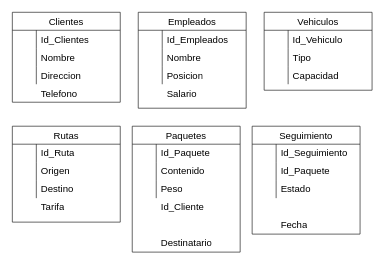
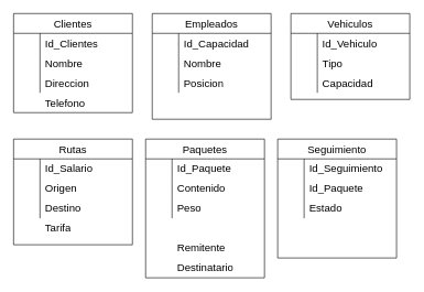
  <mxCell id="0" />
  <mxCell id="1" parent="0" />
  <mxCell id="2" value="Clientes" style="shape=table;startSize=30;container=1;collapsible=0;childLayout=tableLayout;fixedRows=1;rowLines=0;fontStyle=0;fontSize=16;labelBackgroundColor=none;" vertex="1" parent="1"><mxGeometry x="20" y="20" width="180" height="150" as="geometry" /></mxCell>
  <mxCell id="3" value="" style="shape=tableRow;horizontal=0;startSize=0;swimlaneHead=0;swimlaneBody=0;top=0;left=0;bottom=0;right=0;collapsible=0;dropTarget=0;fillColor=none;points=[[0,0.5],[1,0.5]];portConstraint=eastwest;fontSize=16;labelBackgroundColor=none;" vertex="1" parent="2"><mxGeometry y="30" width="180" height="30" as="geometry" /></mxCell>
  <mxCell id="4" value="" style="shape=partialRectangle;html=1;whiteSpace=wrap;connectable=0;fillColor=none;top=0;left=0;bottom=0;right=0;overflow=hidden;pointerEvents=1;fontSize=16;labelBackgroundColor=none;" vertex="1" parent="3"><mxGeometry width="40" height="30" as="geometry"><mxRectangle width="40" height="30" as="alternateBounds" /></mxGeometry></mxCell>
  <mxCell id="5" value="Id_Clientes" style="shape=partialRectangle;html=1;whiteSpace=wrap;connectable=0;fillColor=none;top=0;left=0;bottom=0;right=0;align=left;spacingLeft=6;overflow=hidden;fontSize=16;labelBackgroundColor=none;" vertex="1" parent="3"><mxGeometry x="40" width="140" height="30" as="geometry"><mxRectangle width="140" height="30" as="alternateBounds" /></mxGeometry></mxCell>
  <mxCell id="6" value="" style="shape=tableRow;horizontal=0;startSize=0;swimlaneHead=0;swimlaneBody=0;top=0;left=0;bottom=0;right=0;collapsible=0;dropTarget=0;fillColor=none;points=[[0,0.5],[1,0.5]];portConstraint=eastwest;fontSize=16;labelBackgroundColor=none;" vertex="1" parent="2"><mxGeometry y="60" width="180" height="30" as="geometry" /></mxCell>
  <mxCell id="7" value="" style="shape=partialRectangle;html=1;whiteSpace=wrap;connectable=0;fillColor=none;top=0;left=0;bottom=0;right=0;overflow=hidden;fontSize=16;labelBackgroundColor=none;" vertex="1" parent="6"><mxGeometry width="40" height="30" as="geometry"><mxRectangle width="40" height="30" as="alternateBounds" /></mxGeometry></mxCell>
  <mxCell id="8" value="Nombre" style="shape=partialRectangle;html=1;whiteSpace=wrap;connectable=0;fillColor=none;top=0;left=0;bottom=0;right=0;align=left;spacingLeft=6;overflow=hidden;fontSize=16;labelBackgroundColor=none;" vertex="1" parent="6"><mxGeometry x="40" width="140" height="30" as="geometry"><mxRectangle width="140" height="30" as="alternateBounds" /></mxGeometry></mxCell>
  <mxCell id="9" value="" style="shape=tableRow;horizontal=0;startSize=0;swimlaneHead=0;swimlaneBody=0;top=0;left=0;bottom=0;right=0;collapsible=0;dropTarget=0;fillColor=none;points=[[0,0.5],[1,0.5]];portConstraint=eastwest;fontSize=16;labelBackgroundColor=none;" vertex="1" parent="2"><mxGeometry y="90" width="180" height="30" as="geometry" /></mxCell>
  <mxCell id="10" value="" style="shape=partialRectangle;html=1;whiteSpace=wrap;connectable=0;fillColor=none;top=0;left=0;bottom=0;right=0;overflow=hidden;fontSize=16;labelBackgroundColor=none;" vertex="1" parent="9"><mxGeometry width="40" height="30" as="geometry"><mxRectangle width="40" height="30" as="alternateBounds" /></mxGeometry></mxCell>
  <mxCell id="11" value="Direccion" style="shape=partialRectangle;html=1;whiteSpace=wrap;connectable=0;fillColor=none;top=0;left=0;bottom=0;right=0;align=left;spacingLeft=6;overflow=hidden;fontSize=16;labelBackgroundColor=none;" vertex="1" parent="9"><mxGeometry x="40" width="140" height="30" as="geometry"><mxRectangle width="140" height="30" as="alternateBounds" /></mxGeometry></mxCell>
  <mxCell id="12" value="Telefono" style="shape=partialRectangle;html=1;whiteSpace=wrap;connectable=0;fillColor=none;top=0;left=0;bottom=0;right=0;align=left;spacingLeft=6;overflow=hidden;fontSize=16;labelBackgroundColor=none;" vertex="1" parent="1"><mxGeometry x="60" y="140" width="140" height="30" as="geometry"><mxRectangle width="140" height="30" as="alternateBounds" /></mxGeometry></mxCell>
  <mxCell id="13" value="Empleados" style="shape=table;startSize=30;container=1;collapsible=0;childLayout=tableLayout;fixedRows=1;rowLines=0;fontStyle=0;fontSize=16;labelBackgroundColor=none;" vertex="1" parent="1"><mxGeometry x="230" y="20" width="180" height="160" as="geometry" /></mxCell>
  <mxCell id="14" value="" style="shape=tableRow;horizontal=0;startSize=0;swimlaneHead=0;swimlaneBody=0;top=0;left=0;bottom=0;right=0;collapsible=0;dropTarget=0;fillColor=none;points=[[0,0.5],[1,0.5]];portConstraint=eastwest;fontSize=16;labelBackgroundColor=none;" vertex="1" parent="13"><mxGeometry y="30" width="180" height="30" as="geometry" /></mxCell>
  <mxCell id="15" value="" style="shape=partialRectangle;html=1;whiteSpace=wrap;connectable=0;fillColor=none;top=0;left=0;bottom=0;right=0;overflow=hidden;pointerEvents=1;fontSize=16;labelBackgroundColor=none;" vertex="1" parent="14"><mxGeometry width="40" height="30" as="geometry"><mxRectangle width="40" height="30" as="alternateBounds" /></mxGeometry></mxCell>
- <mxCell id="16" value="Id_Empleados" style="shape=partialRectangle;html=1;whiteSpace=wrap;connectable=0;fillColor=none;top=0;left=0;bottom=0;right=0;align=left;spacingLeft=6;overflow=hidden;fontSize=16;labelBackgroundColor=none;" vertex="1" parent="14"><mxGeometry x="40" width="140" height="30" as="geometry"><mxRectangle width="140" height="30" as="alternateBounds" /></mxGeometry></mxCell>
+ <mxCell id="16" value="Id_Capacidad" style="shape=partialRectangle;html=1;whiteSpace=wrap;connectable=0;fillColor=none;top=0;left=0;bottom=0;right=0;align=left;spacingLeft=6;overflow=hidden;fontSize=16;labelBackgroundColor=none;" vertex="1" parent="14"><mxGeometry x="40" width="140" height="30" as="geometry"><mxRectangle width="140" height="30" as="alternateBounds" /></mxGeometry></mxCell>
  <mxCell id="17" value="" style="shape=tableRow;horizontal=0;startSize=0;swimlaneHead=0;swimlaneBody=0;top=0;left=0;bottom=0;right=0;collapsible=0;dropTarget=0;fillColor=none;points=[[0,0.5],[1,0.5]];portConstraint=eastwest;fontSize=16;labelBackgroundColor=none;" vertex="1" parent="13"><mxGeometry y="60" width="180" height="30" as="geometry" /></mxCell>
  <mxCell id="18" value="" style="shape=partialRectangle;html=1;whiteSpace=wrap;connectable=0;fillColor=none;top=0;left=0;bottom=0;right=0;overflow=hidden;fontSize=16;labelBackgroundColor=none;" vertex="1" parent="17"><mxGeometry width="40" height="30" as="geometry"><mxRectangle width="40" height="30" as="alternateBounds" /></mxGeometry></mxCell>
  <mxCell id="19" value="Nombre" style="shape=partialRectangle;html=1;whiteSpace=wrap;connectable=0;fillColor=none;top=0;left=0;bottom=0;right=0;align=left;spacingLeft=6;overflow=hidden;fontSize=16;labelBackgroundColor=none;" vertex="1" parent="17"><mxGeometry x="40" width="140" height="30" as="geometry"><mxRectangle width="140" height="30" as="alternateBounds" /></mxGeometry></mxCell>
  <mxCell id="20" value="" style="shape=tableRow;horizontal=0;startSize=0;swimlaneHead=0;swimlaneBody=0;top=0;left=0;bottom=0;right=0;collapsible=0;dropTarget=0;fillColor=none;points=[[0,0.5],[1,0.5]];portConstraint=eastwest;fontSize=16;labelBackgroundColor=none;" vertex="1" parent="13"><mxGeometry y="90" width="180" height="30" as="geometry" /></mxCell>
  <mxCell id="21" value="" style="shape=partialRectangle;html=1;whiteSpace=wrap;connectable=0;fillColor=none;top=0;left=0;bottom=0;right=0;overflow=hidden;fontSize=16;labelBackgroundColor=none;" vertex="1" parent="20"><mxGeometry width="40" height="30" as="geometry"><mxRectangle width="40" height="30" as="alternateBounds" /></mxGeometry></mxCell>
  <mxCell id="22" value="Posicion" style="shape=partialRectangle;html=1;whiteSpace=wrap;connectable=0;fillColor=none;top=0;left=0;bottom=0;right=0;align=left;spacingLeft=6;overflow=hidden;fontSize=16;labelBackgroundColor=none;" vertex="1" parent="20"><mxGeometry x="40" width="140" height="30" as="geometry"><mxRectangle width="140" height="30" as="alternateBounds" /></mxGeometry></mxCell>
- <mxCell id="23" value="Salario" style="shape=partialRectangle;html=1;whiteSpace=wrap;connectable=0;fillColor=none;top=0;left=0;bottom=0;right=0;align=left;spacingLeft=6;overflow=hidden;fontSize=16;labelBackgroundColor=none;" vertex="1" parent="1"><mxGeometry x="270" y="140" width="140" height="30" as="geometry"><mxRectangle width="140" height="30" as="alternateBounds" /></mxGeometry></mxCell>
  <mxCell id="24" value="Vehiculos" style="shape=table;startSize=30;container=1;collapsible=0;childLayout=tableLayout;fixedRows=1;rowLines=0;fontStyle=0;fontSize=16;labelBackgroundColor=none;" vertex="1" parent="1"><mxGeometry x="440" y="20" width="180" height="130" as="geometry" /></mxCell>
  <mxCell id="25" value="" style="shape=tableRow;horizontal=0;startSize=0;swimlaneHead=0;swimlaneBody=0;top=0;left=0;bottom=0;right=0;collapsible=0;dropTarget=0;fillColor=none;points=[[0,0.5],[1,0.5]];portConstraint=eastwest;fontSize=16;labelBackgroundColor=none;" vertex="1" parent="24"><mxGeometry y="30" width="180" height="30" as="geometry" /></mxCell>
  <mxCell id="26" value="" style="shape=partialRectangle;html=1;whiteSpace=wrap;connectable=0;fillColor=none;top=0;left=0;bottom=0;right=0;overflow=hidden;pointerEvents=1;fontSize=16;labelBackgroundColor=none;" vertex="1" parent="25"><mxGeometry width="40" height="30" as="geometry"><mxRectangle width="40" height="30" as="alternateBounds" /></mxGeometry></mxCell>
  <mxCell id="27" value="Id_Vehiculo" style="shape=partialRectangle;html=1;whiteSpace=wrap;connectable=0;fillColor=none;top=0;left=0;bottom=0;right=0;align=left;spacingLeft=6;overflow=hidden;fontSize=16;labelBackgroundColor=none;" vertex="1" parent="25"><mxGeometry x="40" width="140" height="30" as="geometry"><mxRectangle width="140" height="30" as="alternateBounds" /></mxGeometry></mxCell>
  <mxCell id="28" value="" style="shape=tableRow;horizontal=0;startSize=0;swimlaneHead=0;swimlaneBody=0;top=0;left=0;bottom=0;right=0;collapsible=0;dropTarget=0;fillColor=none;points=[[0,0.5],[1,0.5]];portConstraint=eastwest;fontSize=16;labelBackgroundColor=none;" vertex="1" parent="24"><mxGeometry y="60" width="180" height="30" as="geometry" /></mxCell>
  <mxCell id="29" value="" style="shape=partialRectangle;html=1;whiteSpace=wrap;connectable=0;fillColor=none;top=0;left=0;bottom=0;right=0;overflow=hidden;fontSize=16;labelBackgroundColor=none;" vertex="1" parent="28"><mxGeometry width="40" height="30" as="geometry"><mxRectangle width="40" height="30" as="alternateBounds" /></mxGeometry></mxCell>
  <mxCell id="30" value="Tipo" style="shape=partialRectangle;html=1;whiteSpace=wrap;connectable=0;fillColor=none;top=0;left=0;bottom=0;right=0;align=left;spacingLeft=6;overflow=hidden;fontSize=16;labelBackgroundColor=none;" vertex="1" parent="28"><mxGeometry x="40" width="140" height="30" as="geometry"><mxRectangle width="140" height="30" as="alternateBounds" /></mxGeometry></mxCell>
  <mxCell id="31" value="" style="shape=tableRow;horizontal=0;startSize=0;swimlaneHead=0;swimlaneBody=0;top=0;left=0;bottom=0;right=0;collapsible=0;dropTarget=0;fillColor=none;points=[[0,0.5],[1,0.5]];portConstraint=eastwest;fontSize=16;labelBackgroundColor=none;" vertex="1" parent="24"><mxGeometry y="90" width="180" height="30" as="geometry" /></mxCell>
  <mxCell id="32" value="" style="shape=partialRectangle;html=1;whiteSpace=wrap;connectable=0;fillColor=none;top=0;left=0;bottom=0;right=0;overflow=hidden;fontSize=16;labelBackgroundColor=none;" vertex="1" parent="31"><mxGeometry width="40" height="30" as="geometry"><mxRectangle width="40" height="30" as="alternateBounds" /></mxGeometry></mxCell>
  <mxCell id="33" value="Capacidad" style="shape=partialRectangle;html=1;whiteSpace=wrap;connectable=0;fillColor=none;top=0;left=0;bottom=0;right=0;align=left;spacingLeft=6;overflow=hidden;fontSize=16;labelBackgroundColor=none;" vertex="1" parent="31"><mxGeometry x="40" width="140" height="30" as="geometry"><mxRectangle width="140" height="30" as="alternateBounds" /></mxGeometry></mxCell>
  <mxCell id="34" value="Rutas" style="shape=table;startSize=30;container=1;collapsible=0;childLayout=tableLayout;fixedRows=1;rowLines=0;fontStyle=0;fontSize=16;labelBackgroundColor=none;" vertex="1" parent="1"><mxGeometry x="20" y="210" width="180" height="160" as="geometry" /></mxCell>
  <mxCell id="35" value="" style="shape=tableRow;horizontal=0;startSize=0;swimlaneHead=0;swimlaneBody=0;top=0;left=0;bottom=0;right=0;collapsible=0;dropTarget=0;fillColor=none;points=[[0,0.5],[1,0.5]];portConstraint=eastwest;fontSize=16;labelBackgroundColor=none;" vertex="1" parent="34"><mxGeometry y="30" width="180" height="30" as="geometry" /></mxCell>
  <mxCell id="36" value="" style="shape=partialRectangle;html=1;whiteSpace=wrap;connectable=0;fillColor=none;top=0;left=0;bottom=0;right=0;overflow=hidden;pointerEvents=1;fontSize=16;labelBackgroundColor=none;" vertex="1" parent="35"><mxGeometry width="40" height="30" as="geometry"><mxRectangle width="40" height="30" as="alternateBounds" /></mxGeometry></mxCell>
- <mxCell id="37" value="Id_Ruta" style="shape=partialRectangle;html=1;whiteSpace=wrap;connectable=0;fillColor=none;top=0;left=0;bottom=0;right=0;align=left;spacingLeft=6;overflow=hidden;fontSize=16;labelBackgroundColor=none;" vertex="1" parent="35"><mxGeometry x="40" width="140" height="30" as="geometry"><mxRectangle width="140" height="30" as="alternateBounds" /></mxGeometry></mxCell>
+ <mxCell id="37" value="Id_Salario" style="shape=partialRectangle;html=1;whiteSpace=wrap;connectable=0;fillColor=none;top=0;left=0;bottom=0;right=0;align=left;spacingLeft=6;overflow=hidden;fontSize=16;labelBackgroundColor=none;" vertex="1" parent="35"><mxGeometry x="40" width="140" height="30" as="geometry"><mxRectangle width="140" height="30" as="alternateBounds" /></mxGeometry></mxCell>
  <mxCell id="38" value="" style="shape=tableRow;horizontal=0;startSize=0;swimlaneHead=0;swimlaneBody=0;top=0;left=0;bottom=0;right=0;collapsible=0;dropTarget=0;fillColor=none;points=[[0,0.5],[1,0.5]];portConstraint=eastwest;fontSize=16;labelBackgroundColor=none;" vertex="1" parent="34"><mxGeometry y="60" width="180" height="30" as="geometry" /></mxCell>
  <mxCell id="39" value="" style="shape=partialRectangle;html=1;whiteSpace=wrap;connectable=0;fillColor=none;top=0;left=0;bottom=0;right=0;overflow=hidden;fontSize=16;labelBackgroundColor=none;" vertex="1" parent="38"><mxGeometry width="40" height="30" as="geometry"><mxRectangle width="40" height="30" as="alternateBounds" /></mxGeometry></mxCell>
  <mxCell id="40" value="Origen" style="shape=partialRectangle;html=1;whiteSpace=wrap;connectable=0;fillColor=none;top=0;left=0;bottom=0;right=0;align=left;spacingLeft=6;overflow=hidden;fontSize=16;labelBackgroundColor=none;" vertex="1" parent="38"><mxGeometry x="40" width="140" height="30" as="geometry"><mxRectangle width="140" height="30" as="alternateBounds" /></mxGeometry></mxCell>
  <mxCell id="41" value="" style="shape=tableRow;horizontal=0;startSize=0;swimlaneHead=0;swimlaneBody=0;top=0;left=0;bottom=0;right=0;collapsible=0;dropTarget=0;fillColor=none;points=[[0,0.5],[1,0.5]];portConstraint=eastwest;fontSize=16;labelBackgroundColor=none;" vertex="1" parent="34"><mxGeometry y="90" width="180" height="30" as="geometry" /></mxCell>
  <mxCell id="42" value="" style="shape=partialRectangle;html=1;whiteSpace=wrap;connectable=0;fillColor=none;top=0;left=0;bottom=0;right=0;overflow=hidden;fontSize=16;labelBackgroundColor=none;" vertex="1" parent="41"><mxGeometry width="40" height="30" as="geometry"><mxRectangle width="40" height="30" as="alternateBounds" /></mxGeometry></mxCell>
  <mxCell id="43" value="Destino" style="shape=partialRectangle;html=1;whiteSpace=wrap;connectable=0;fillColor=none;top=0;left=0;bottom=0;right=0;align=left;spacingLeft=6;overflow=hidden;fontSize=16;labelBackgroundColor=none;" vertex="1" parent="41"><mxGeometry x="40" width="140" height="30" as="geometry"><mxRectangle width="140" height="30" as="alternateBounds" /></mxGeometry></mxCell>
  <mxCell id="44" value="" style="shape=tableRow;horizontal=0;startSize=0;swimlaneHead=0;swimlaneBody=0;top=0;left=0;bottom=0;right=0;collapsible=0;dropTarget=0;fillColor=none;points=[[0,0.5],[1,0.5]];portConstraint=eastwest;fontSize=16;labelBackgroundColor=none;" vertex="1" parent="1"><mxGeometry x="20" y="330" width="180" height="30" as="geometry" /></mxCell>
  <mxCell id="45" value="" style="shape=partialRectangle;html=1;whiteSpace=wrap;connectable=0;fillColor=none;top=0;left=0;bottom=0;right=0;overflow=hidden;fontSize=16;labelBackgroundColor=none;" vertex="1" parent="44"><mxGeometry width="40" height="30" as="geometry"><mxRectangle width="40" height="30" as="alternateBounds" /></mxGeometry></mxCell>
  <mxCell id="46" value="Tarifa" style="shape=partialRectangle;html=1;whiteSpace=wrap;connectable=0;fillColor=none;top=0;left=0;bottom=0;right=0;align=left;spacingLeft=6;overflow=hidden;fontSize=16;labelBackgroundColor=none;" vertex="1" parent="44"><mxGeometry x="40" width="140" height="30" as="geometry"><mxRectangle width="140" height="30" as="alternateBounds" /></mxGeometry></mxCell>
  <mxCell id="47" value="Paquetes" style="shape=table;startSize=30;container=1;collapsible=0;childLayout=tableLayout;fixedRows=1;rowLines=0;fontStyle=0;fontSize=16;labelBackgroundColor=none;" vertex="1" parent="1"><mxGeometry x="220" y="210" width="180" height="210" as="geometry" /></mxCell>
  <mxCell id="48" value="" style="shape=tableRow;horizontal=0;startSize=0;swimlaneHead=0;swimlaneBody=0;top=0;left=0;bottom=0;right=0;collapsible=0;dropTarget=0;fillColor=none;points=[[0,0.5],[1,0.5]];portConstraint=eastwest;fontSize=16;labelBackgroundColor=none;" vertex="1" parent="47"><mxGeometry y="30" width="180" height="30" as="geometry" /></mxCell>
  <mxCell id="49" value="" style="shape=partialRectangle;html=1;whiteSpace=wrap;connectable=0;fillColor=none;top=0;left=0;bottom=0;right=0;overflow=hidden;pointerEvents=1;fontSize=16;labelBackgroundColor=none;" vertex="1" parent="48"><mxGeometry width="40" height="30" as="geometry"><mxRectangle width="40" height="30" as="alternateBounds" /></mxGeometry></mxCell>
  <mxCell id="50" value="Id_Paquete" style="shape=partialRectangle;html=1;whiteSpace=wrap;connectable=0;fillColor=none;top=0;left=0;bottom=0;right=0;align=left;spacingLeft=6;overflow=hidden;fontSize=16;labelBackgroundColor=none;" vertex="1" parent="48"><mxGeometry x="40" width="140" height="30" as="geometry"><mxRectangle width="140" height="30" as="alternateBounds" /></mxGeometry></mxCell>
  <mxCell id="51" value="" style="shape=tableRow;horizontal=0;startSize=0;swimlaneHead=0;swimlaneBody=0;top=0;left=0;bottom=0;right=0;collapsible=0;dropTarget=0;fillColor=none;points=[[0,0.5],[1,0.5]];portConstraint=eastwest;fontSize=16;labelBackgroundColor=none;" vertex="1" parent="47"><mxGeometry y="60" width="180" height="30" as="geometry" /></mxCell>
  <mxCell id="52" value="" style="shape=partialRectangle;html=1;whiteSpace=wrap;connectable=0;fillColor=none;top=0;left=0;bottom=0;right=0;overflow=hidden;fontSize=16;labelBackgroundColor=none;" vertex="1" parent="51"><mxGeometry width="40" height="30" as="geometry"><mxRectangle width="40" height="30" as="alternateBounds" /></mxGeometry></mxCell>
  <mxCell id="53" value="Contenido" style="shape=partialRectangle;html=1;whiteSpace=wrap;connectable=0;fillColor=none;top=0;left=0;bottom=0;right=0;align=left;spacingLeft=6;overflow=hidden;fontSize=16;labelBackgroundColor=none;" vertex="1" parent="51"><mxGeometry x="40" width="140" height="30" as="geometry"><mxRectangle width="140" height="30" as="alternateBounds" /></mxGeometry></mxCell>
  <mxCell id="54" value="" style="shape=tableRow;horizontal=0;startSize=0;swimlaneHead=0;swimlaneBody=0;top=0;left=0;bottom=0;right=0;collapsible=0;dropTarget=0;fillColor=none;points=[[0,0.5],[1,0.5]];portConstraint=eastwest;fontSize=16;labelBackgroundColor=none;" vertex="1" parent="47"><mxGeometry y="90" width="180" height="30" as="geometry" /></mxCell>
  <mxCell id="55" value="" style="shape=partialRectangle;html=1;whiteSpace=wrap;connectable=0;fillColor=none;top=0;left=0;bottom=0;right=0;overflow=hidden;fontSize=16;labelBackgroundColor=none;" vertex="1" parent="54"><mxGeometry width="40" height="30" as="geometry"><mxRectangle width="40" height="30" as="alternateBounds" /></mxGeometry></mxCell>
  <mxCell id="56" value="Peso" style="shape=partialRectangle;html=1;whiteSpace=wrap;connectable=0;fillColor=none;top=0;left=0;bottom=0;right=0;align=left;spacingLeft=6;overflow=hidden;fontSize=16;labelBackgroundColor=none;" vertex="1" parent="54"><mxGeometry x="40" width="140" height="30" as="geometry"><mxRectangle width="140" height="30" as="alternateBounds" /></mxGeometry></mxCell>
- <mxCell id="57" value="Id_Cliente" style="shape=partialRectangle;html=1;whiteSpace=wrap;connectable=0;fillColor=none;top=0;left=0;bottom=0;right=0;align=left;spacingLeft=6;overflow=hidden;fontSize=16;labelBackgroundColor=none;" vertex="1" parent="1"><mxGeometry x="260" y="330" width="140" height="30" as="geometry"><mxRectangle width="140" height="30" as="alternateBounds" /></mxGeometry></mxCell>
  <mxCell id="58" value="Seguimiento" style="shape=table;startSize=30;container=1;collapsible=0;childLayout=tableLayout;fixedRows=1;rowLines=0;fontStyle=0;fontSize=16;labelBackgroundColor=none;" vertex="1" parent="1"><mxGeometry x="420" y="210" width="180" height="180" as="geometry" /></mxCell>
  <mxCell id="59" value="" style="shape=tableRow;horizontal=0;startSize=0;swimlaneHead=0;swimlaneBody=0;top=0;left=0;bottom=0;right=0;collapsible=0;dropTarget=0;fillColor=none;points=[[0,0.5],[1,0.5]];portConstraint=eastwest;fontSize=16;labelBackgroundColor=none;" vertex="1" parent="58"><mxGeometry y="30" width="180" height="30" as="geometry" /></mxCell>
  <mxCell id="60" value="" style="shape=partialRectangle;html=1;whiteSpace=wrap;connectable=0;fillColor=none;top=0;left=0;bottom=0;right=0;overflow=hidden;pointerEvents=1;fontSize=16;labelBackgroundColor=none;" vertex="1" parent="59"><mxGeometry width="40" height="30" as="geometry"><mxRectangle width="40" height="30" as="alternateBounds" /></mxGeometry></mxCell>
  <mxCell id="61" value="Id_Seguimiento" style="shape=partialRectangle;html=1;whiteSpace=wrap;connectable=0;fillColor=none;top=0;left=0;bottom=0;right=0;align=left;spacingLeft=6;overflow=hidden;fontSize=16;labelBackgroundColor=none;" vertex="1" parent="59"><mxGeometry x="40" width="140" height="30" as="geometry"><mxRectangle width="140" height="30" as="alternateBounds" /></mxGeometry></mxCell>
  <mxCell id="62" value="" style="shape=tableRow;horizontal=0;startSize=0;swimlaneHead=0;swimlaneBody=0;top=0;left=0;bottom=0;right=0;collapsible=0;dropTarget=0;fillColor=none;points=[[0,0.5],[1,0.5]];portConstraint=eastwest;fontSize=16;labelBackgroundColor=none;" vertex="1" parent="58"><mxGeometry y="60" width="180" height="30" as="geometry" /></mxCell>
  <mxCell id="63" value="" style="shape=partialRectangle;html=1;whiteSpace=wrap;connectable=0;fillColor=none;top=0;left=0;bottom=0;right=0;overflow=hidden;fontSize=16;labelBackgroundColor=none;" vertex="1" parent="62"><mxGeometry width="40" height="30" as="geometry"><mxRectangle width="40" height="30" as="alternateBounds" /></mxGeometry></mxCell>
  <mxCell id="64" value="Id_Paquete" style="shape=partialRectangle;html=1;whiteSpace=wrap;connectable=0;fillColor=none;top=0;left=0;bottom=0;right=0;align=left;spacingLeft=6;overflow=hidden;fontSize=16;labelBackgroundColor=none;" vertex="1" parent="62"><mxGeometry x="40" width="140" height="30" as="geometry"><mxRectangle width="140" height="30" as="alternateBounds" /></mxGeometry></mxCell>
  <mxCell id="65" value="" style="shape=tableRow;horizontal=0;startSize=0;swimlaneHead=0;swimlaneBody=0;top=0;left=0;bottom=0;right=0;collapsible=0;dropTarget=0;fillColor=none;points=[[0,0.5],[1,0.5]];portConstraint=eastwest;fontSize=16;labelBackgroundColor=none;" vertex="1" parent="58"><mxGeometry y="90" width="180" height="30" as="geometry" /></mxCell>
  <mxCell id="66" value="" style="shape=partialRectangle;html=1;whiteSpace=wrap;connectable=0;fillColor=none;top=0;left=0;bottom=0;right=0;overflow=hidden;fontSize=16;labelBackgroundColor=none;" vertex="1" parent="65"><mxGeometry width="40" height="30" as="geometry"><mxRectangle width="40" height="30" as="alternateBounds" /></mxGeometry></mxCell>
  <mxCell id="67" value="Estado" style="shape=partialRectangle;html=1;whiteSpace=wrap;connectable=0;fillColor=none;top=0;left=0;bottom=0;right=0;align=left;spacingLeft=6;overflow=hidden;fontSize=16;labelBackgroundColor=none;" vertex="1" parent="65"><mxGeometry x="40" width="140" height="30" as="geometry"><mxRectangle width="140" height="30" as="alternateBounds" /></mxGeometry></mxCell>
- <mxCell id="68" value="Fecha" style="shape=partialRectangle;html=1;whiteSpace=wrap;connectable=0;fillColor=none;top=0;left=0;bottom=0;right=0;align=left;spacingLeft=6;overflow=hidden;fontSize=16;labelBackgroundColor=none;" vertex="1" parent="1"><mxGeometry x="460" y="360" width="140" height="30" as="geometry"><mxRectangle width="140" height="30" as="alternateBounds" /></mxGeometry></mxCell>
+ <mxCell id="69" value="Remitente" style="shape=partialRectangle;html=1;whiteSpace=wrap;connectable=0;fillColor=none;top=0;left=0;bottom=0;right=0;align=left;spacingLeft=6;overflow=hidden;fontSize=16;labelBackgroundColor=none;" vertex="1" parent="1"><mxGeometry x="260" y="360" width="140" height="30" as="geometry"><mxRectangle width="140" height="30" as="alternateBounds" /></mxGeometry></mxCell>
  <mxCell id="70" value="Destinatario" style="shape=partialRectangle;html=1;whiteSpace=wrap;connectable=0;fillColor=none;top=0;left=0;bottom=0;right=0;align=left;spacingLeft=6;overflow=hidden;fontSize=16;labelBackgroundColor=none;" vertex="1" parent="1"><mxGeometry x="260" y="390" width="140" height="30" as="geometry"><mxRectangle width="140" height="30" as="alternateBounds" /></mxGeometry></mxCell>
